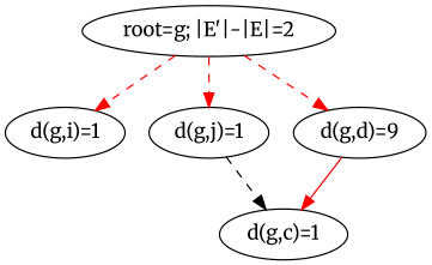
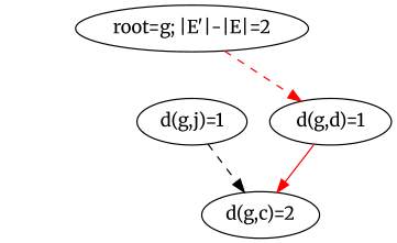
  digraph {
    fontname=Merriweather
    node [fontname=Merriweather]
    edge [fontname=Merriweather style=dashed color=red]
-   n1 [label="d(g,i)=1"]
    n2 [label="d(g,j)=1"]
-   n3 [label="d(g,c)=1"]
-   n4 [label="d(g,d)=9"]
+   n3 [label="d(g,c)=2"]
+   n4 [label="d(g,d)=1"]
    n5 [label="root=g; |E'|-|E|=2"]
    n2 -> n3 [color=""]
    n4 -> n3 [style=""]
-   n5 -> n1
-   n5 -> n2
    n5 -> n4
  }
